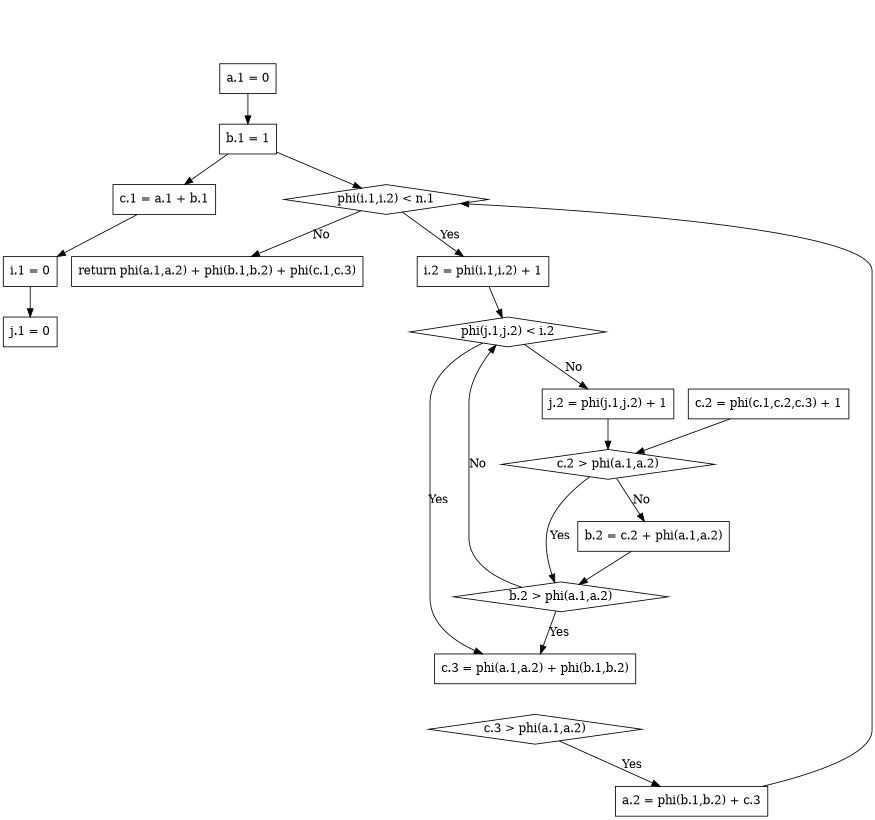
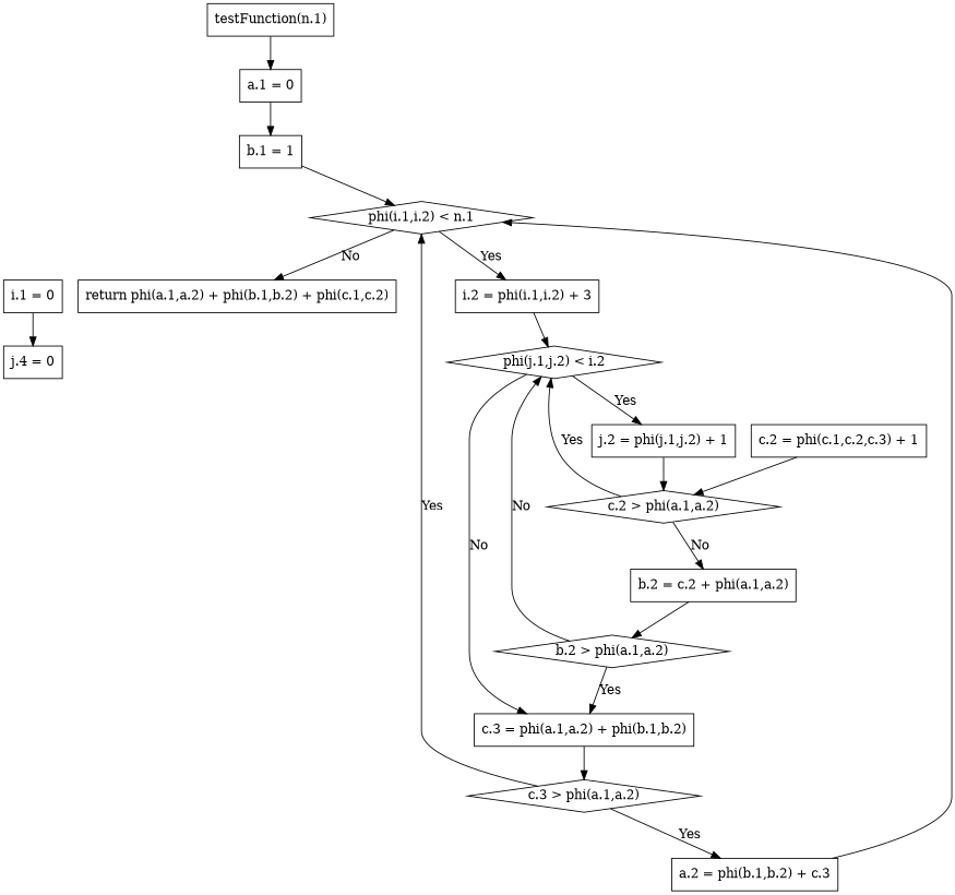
  digraph {
    fontname="DejaVu Serif"
    node [fontname="DejaVu Serif" shape=box]
    edge [fontname="DejaVu Serif"]
+   n1 [label="testFunction(n.1)"]
    n2 [label="a.1 = 0"]
    n3 [label="b.1 = 1"]
-   n4 [label="c.1 = a.1 + b.1"]
    n5 [label="phi(i.1,i.2) < n.1" shape=diamond]
    n6 [label="i.1 = 0"]
-   n7 [label="j.1 = 0"]
-   n8 [label="i.2 = phi(i.1,i.2) + 1"]
-   n9 [label="return phi(a.1,a.2) + phi(b.1,b.2) + phi(c.1,c.3)"]
+   n7 [label="j.4 = 0"]
+   n8 [label="i.2 = phi(i.1,i.2) + 3"]
+   n9 [label="return phi(a.1,a.2) + phi(b.1,b.2) + phi(c.1,c.2)"]
    n10 [label="phi(j.1,j.2) < i.2" shape=diamond]
    n11 [label="j.2 = phi(j.1,j.2) + 1"]
    n12 [label="c.3 = phi(a.1,a.2) + phi(b.1,b.2)"]
    n13 [label="c.2 > phi(a.1,a.2)" shape=diamond]
    n14 [label="c.3 > phi(a.1,a.2)" shape=diamond]
    n15 [label="c.2 = phi(c.1,c.2,c.3) + 1"]
    n16 [label="b.2 = c.2 + phi(a.1,a.2)"]
    n17 [label="b.2 > phi(a.1,a.2)" shape=diamond]
    n18 [label="a.2 = phi(b.1,b.2) + c.3"]
+   n1 -> n2
    n2 -> n3
-   n3 -> n4
    n3 -> n5
-   n4 -> n6
    n5 -> n8 [label=Yes]
    n5 -> n9 [label=No]
    n6 -> n7
    n8 -> n10
-   n10 -> n11 [label=No]
-   n10 -> n12 [label=Yes]
+   n10 -> n11 [label=Yes]
+   n10 -> n12 [label=No]
    n11 -> n13
-   n13 -> n17 [label=Yes]
+   n12 -> n14
+   n13 -> n10 [label=Yes]
    n13 -> n16 [label=No]
+   n14 -> n5 [label=Yes]
    n14 -> n18 [label=Yes]
    n15 -> n13
    n16 -> n17
    n17 -> n10 [label=No]
    n17 -> n12 [label=Yes]
    n18 -> n5
  }
